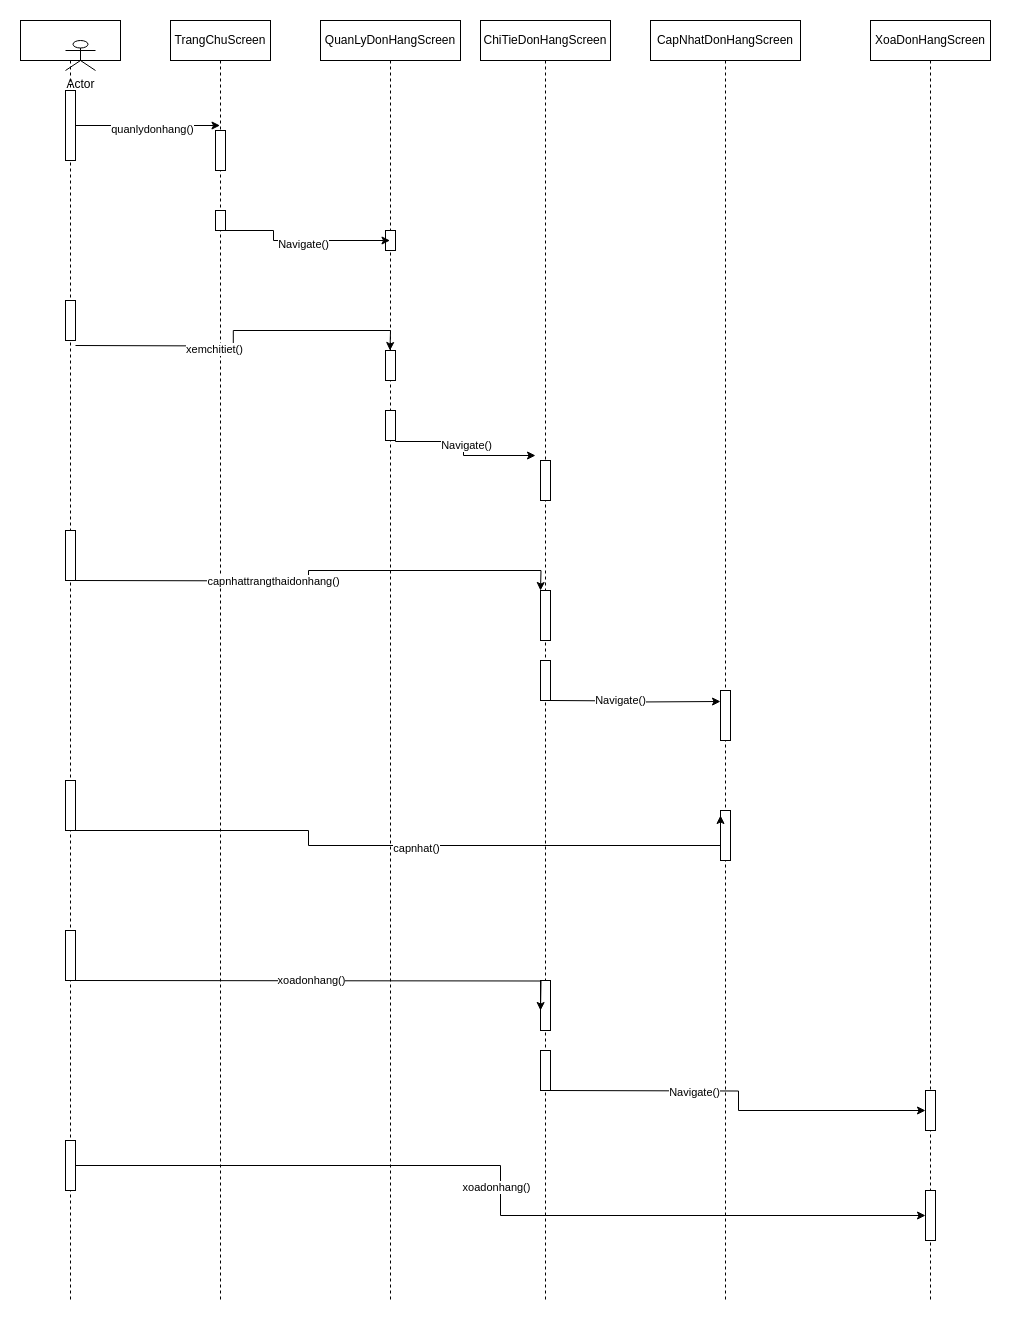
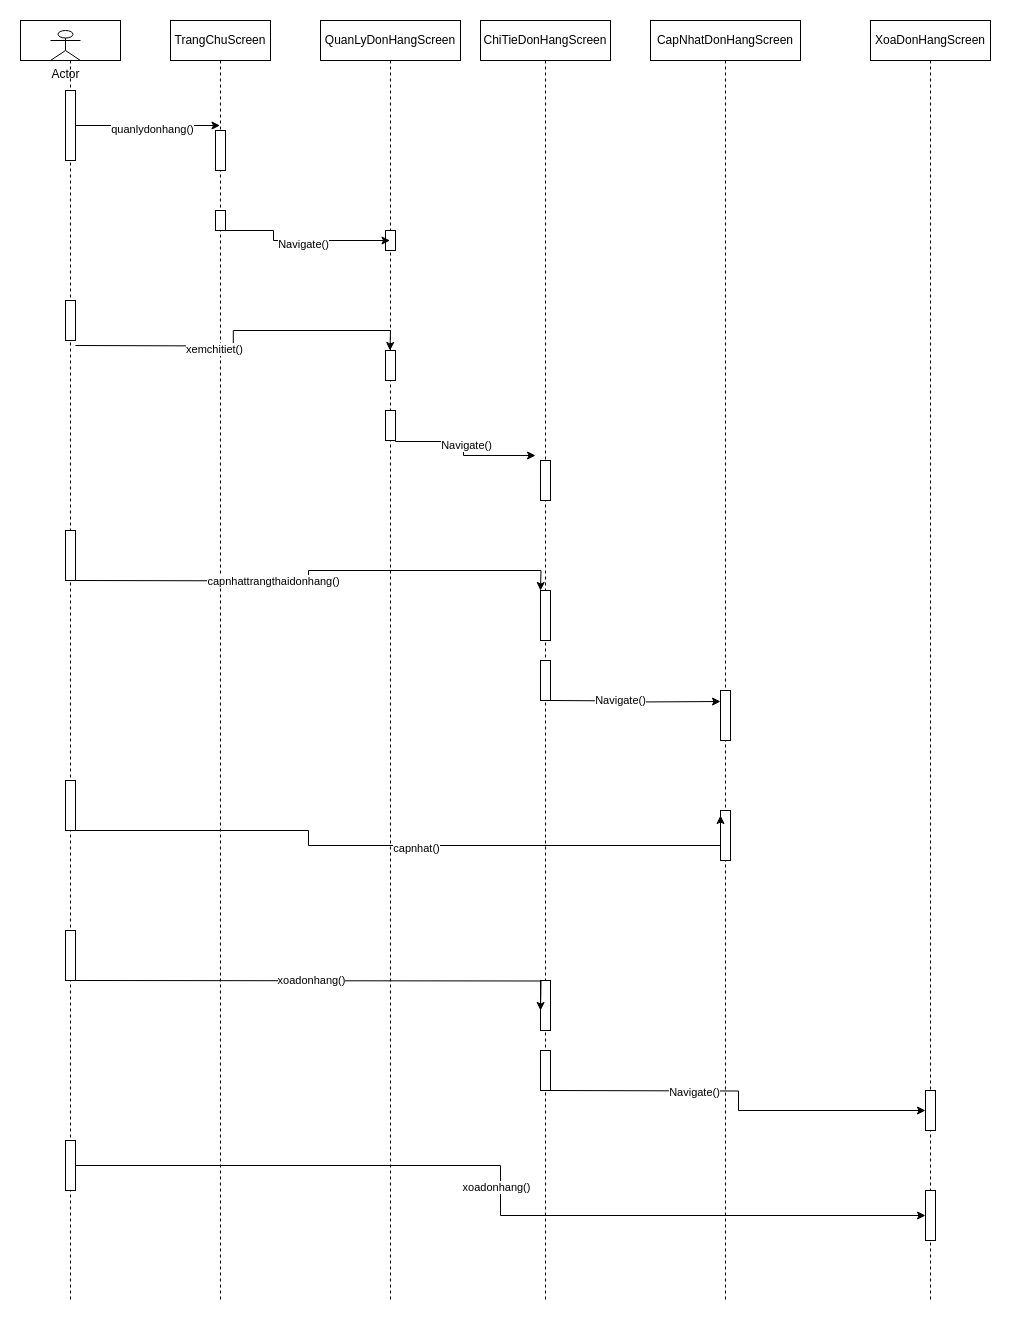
  <mxCell id="0" />
  <mxCell id="1" parent="0" />
  <mxCell id="2" value="" style="shape=umlLifeline;perimeter=lifelinePerimeter;whiteSpace=wrap;html=1;container=0;dropTarget=0;collapsible=0;recursiveResize=0;outlineConnect=0;portConstraint=eastwest;newEdgeStyle={&quot;edgeStyle&quot;:&quot;elbowEdgeStyle&quot;,&quot;elbow&quot;:&quot;vertical&quot;,&quot;curved&quot;:0,&quot;rounded&quot;:0};" parent="1" vertex="1"><mxGeometry x="20" y="20" width="100" height="1280" as="geometry" /></mxCell>
  <mxCell id="3" value="" style="html=1;points=[];perimeter=orthogonalPerimeter;outlineConnect=0;targetShapes=umlLifeline;portConstraint=eastwest;newEdgeStyle={&quot;edgeStyle&quot;:&quot;elbowEdgeStyle&quot;,&quot;elbow&quot;:&quot;vertical&quot;,&quot;curved&quot;:0,&quot;rounded&quot;:0};" parent="2" vertex="1"><mxGeometry x="45" y="70" width="10" height="70" as="geometry" /></mxCell>
  <mxCell id="4" value="" style="html=1;points=[[0,0,0,0,5],[0,1,0,0,-5],[1,0,0,0,5],[1,1,0,0,-5]];perimeter=orthogonalPerimeter;outlineConnect=0;targetShapes=umlLifeline;portConstraint=eastwest;newEdgeStyle={&quot;curved&quot;:0,&quot;rounded&quot;:0};" vertex="1" parent="2"><mxGeometry x="45" y="280" width="10" height="40" as="geometry" /></mxCell>
  <mxCell id="5" value="" style="html=1;points=[[0,0,0,0,5],[0,1,0,0,-5],[1,0,0,0,5],[1,1,0,0,-5]];perimeter=orthogonalPerimeter;outlineConnect=0;targetShapes=umlLifeline;portConstraint=eastwest;newEdgeStyle={&quot;curved&quot;:0,&quot;rounded&quot;:0};" vertex="1" parent="2"><mxGeometry x="45" y="510" width="10" height="50" as="geometry" /></mxCell>
  <mxCell id="6" value="" style="html=1;points=[[0,0,0,0,5],[0,1,0,0,-5],[1,0,0,0,5],[1,1,0,0,-5]];perimeter=orthogonalPerimeter;outlineConnect=0;targetShapes=umlLifeline;portConstraint=eastwest;newEdgeStyle={&quot;curved&quot;:0,&quot;rounded&quot;:0};" vertex="1" parent="2"><mxGeometry x="45" y="760" width="10" height="50" as="geometry" /></mxCell>
  <mxCell id="7" value="" style="html=1;points=[[0,0,0,0,5],[0,1,0,0,-5],[1,0,0,0,5],[1,1,0,0,-5]];perimeter=orthogonalPerimeter;outlineConnect=0;targetShapes=umlLifeline;portConstraint=eastwest;newEdgeStyle={&quot;curved&quot;:0,&quot;rounded&quot;:0};" vertex="1" parent="2"><mxGeometry x="45" y="910" width="10" height="50" as="geometry" /></mxCell>
  <mxCell id="8" value="" style="html=1;points=[[0,0,0,0,5],[0,1,0,0,-5],[1,0,0,0,5],[1,1,0,0,-5]];perimeter=orthogonalPerimeter;outlineConnect=0;targetShapes=umlLifeline;portConstraint=eastwest;newEdgeStyle={&quot;curved&quot;:0,&quot;rounded&quot;:0};" vertex="1" parent="2"><mxGeometry x="45" y="1120" width="10" height="50" as="geometry" /></mxCell>
  <mxCell id="9" value="TrangChuScreen" style="shape=umlLifeline;perimeter=lifelinePerimeter;whiteSpace=wrap;html=1;container=0;dropTarget=0;collapsible=0;recursiveResize=0;outlineConnect=0;portConstraint=eastwest;newEdgeStyle={&quot;edgeStyle&quot;:&quot;elbowEdgeStyle&quot;,&quot;elbow&quot;:&quot;vertical&quot;,&quot;curved&quot;:0,&quot;rounded&quot;:0};" parent="1" vertex="1"><mxGeometry x="170" y="20" width="100" height="1280" as="geometry" /></mxCell>
  <mxCell id="10" value="" style="html=1;points=[];perimeter=orthogonalPerimeter;outlineConnect=0;targetShapes=umlLifeline;portConstraint=eastwest;newEdgeStyle={&quot;edgeStyle&quot;:&quot;elbowEdgeStyle&quot;,&quot;elbow&quot;:&quot;vertical&quot;,&quot;curved&quot;:0,&quot;rounded&quot;:0};" parent="9" vertex="1"><mxGeometry x="45" y="110" width="10" height="40" as="geometry" /></mxCell>
  <mxCell id="11" value="" style="html=1;points=[[0,0,0,0,5],[0,1,0,0,-5],[1,0,0,0,5],[1,1,0,0,-5]];perimeter=orthogonalPerimeter;outlineConnect=0;targetShapes=umlLifeline;portConstraint=eastwest;newEdgeStyle={&quot;curved&quot;:0,&quot;rounded&quot;:0};" vertex="1" parent="9"><mxGeometry x="45" y="190" width="10" height="20" as="geometry" /></mxCell>
  <mxCell id="12" value="CapNhatDonHangScreen" style="shape=umlLifeline;perimeter=lifelinePerimeter;whiteSpace=wrap;html=1;container=0;dropTarget=0;collapsible=0;recursiveResize=0;outlineConnect=0;portConstraint=eastwest;newEdgeStyle={&quot;edgeStyle&quot;:&quot;elbowEdgeStyle&quot;,&quot;elbow&quot;:&quot;vertical&quot;,&quot;curved&quot;:0,&quot;rounded&quot;:0};" vertex="1" parent="1"><mxGeometry x="650" y="20" width="150" height="1280" as="geometry" /></mxCell>
  <mxCell id="13" value="" style="html=1;points=[[0,0,0,0,5],[0,1,0,0,-5],[1,0,0,0,5],[1,1,0,0,-5]];perimeter=orthogonalPerimeter;outlineConnect=0;targetShapes=umlLifeline;portConstraint=eastwest;newEdgeStyle={&quot;curved&quot;:0,&quot;rounded&quot;:0};" vertex="1" parent="12"><mxGeometry x="70" y="670" width="10" height="50" as="geometry" /></mxCell>
  <mxCell id="14" value="" style="html=1;points=[[0,0,0,0,5],[0,1,0,0,-5],[1,0,0,0,5],[1,1,0,0,-5]];perimeter=orthogonalPerimeter;outlineConnect=0;targetShapes=umlLifeline;portConstraint=eastwest;newEdgeStyle={&quot;curved&quot;:0,&quot;rounded&quot;:0};" vertex="1" parent="12"><mxGeometry x="70" y="790" width="10" height="50" as="geometry" /></mxCell>
  <mxCell id="15" value="ChiTieDonHangScreen" style="shape=umlLifeline;perimeter=lifelinePerimeter;whiteSpace=wrap;html=1;container=0;dropTarget=0;collapsible=0;recursiveResize=0;outlineConnect=0;portConstraint=eastwest;newEdgeStyle={&quot;edgeStyle&quot;:&quot;elbowEdgeStyle&quot;,&quot;elbow&quot;:&quot;vertical&quot;,&quot;curved&quot;:0,&quot;rounded&quot;:0};" vertex="1" parent="1"><mxGeometry x="480" y="20" width="130" height="1280" as="geometry" /></mxCell>
  <mxCell id="16" value="" style="html=1;points=[];perimeter=orthogonalPerimeter;outlineConnect=0;targetShapes=umlLifeline;portConstraint=eastwest;newEdgeStyle={&quot;edgeStyle&quot;:&quot;elbowEdgeStyle&quot;,&quot;elbow&quot;:&quot;vertical&quot;,&quot;curved&quot;:0,&quot;rounded&quot;:0};" vertex="1" parent="15"><mxGeometry x="60" y="440" width="10" height="40" as="geometry" /></mxCell>
  <mxCell id="17" value="" style="html=1;points=[[0,0,0,0,5],[0,1,0,0,-5],[1,0,0,0,5],[1,1,0,0,-5]];perimeter=orthogonalPerimeter;outlineConnect=0;targetShapes=umlLifeline;portConstraint=eastwest;newEdgeStyle={&quot;curved&quot;:0,&quot;rounded&quot;:0};" vertex="1" parent="15"><mxGeometry x="60" y="570" width="10" height="50" as="geometry" /></mxCell>
  <mxCell id="18" value="" style="html=1;points=[[0,0,0,0,5],[0,1,0,0,-5],[1,0,0,0,5],[1,1,0,0,-5]];perimeter=orthogonalPerimeter;outlineConnect=0;targetShapes=umlLifeline;portConstraint=eastwest;newEdgeStyle={&quot;curved&quot;:0,&quot;rounded&quot;:0};" vertex="1" parent="15"><mxGeometry x="60" y="640" width="10" height="40" as="geometry" /></mxCell>
  <mxCell id="19" value="" style="html=1;points=[[0,0,0,0,5],[0,1,0,0,-5],[1,0,0,0,5],[1,1,0,0,-5]];perimeter=orthogonalPerimeter;outlineConnect=0;targetShapes=umlLifeline;portConstraint=eastwest;newEdgeStyle={&quot;curved&quot;:0,&quot;rounded&quot;:0};" vertex="1" parent="15"><mxGeometry x="60" y="960" width="10" height="50" as="geometry" /></mxCell>
  <mxCell id="20" value="" style="html=1;points=[[0,0,0,0,5],[0,1,0,0,-5],[1,0,0,0,5],[1,1,0,0,-5]];perimeter=orthogonalPerimeter;outlineConnect=0;targetShapes=umlLifeline;portConstraint=eastwest;newEdgeStyle={&quot;curved&quot;:0,&quot;rounded&quot;:0};" vertex="1" parent="15"><mxGeometry x="60" y="1030" width="10" height="40" as="geometry" /></mxCell>
  <mxCell id="21" value="QuanLyDonHangScreen" style="shape=umlLifeline;perimeter=lifelinePerimeter;whiteSpace=wrap;html=1;container=0;dropTarget=0;collapsible=0;recursiveResize=0;outlineConnect=0;portConstraint=eastwest;newEdgeStyle={&quot;edgeStyle&quot;:&quot;elbowEdgeStyle&quot;,&quot;elbow&quot;:&quot;vertical&quot;,&quot;curved&quot;:0,&quot;rounded&quot;:0};" vertex="1" parent="1"><mxGeometry x="320" y="20" width="140" height="1280" as="geometry" /></mxCell>
  <mxCell id="22" value="" style="html=1;points=[];perimeter=orthogonalPerimeter;outlineConnect=0;targetShapes=umlLifeline;portConstraint=eastwest;newEdgeStyle={&quot;edgeStyle&quot;:&quot;elbowEdgeStyle&quot;,&quot;elbow&quot;:&quot;vertical&quot;,&quot;curved&quot;:0,&quot;rounded&quot;:0};" vertex="1" parent="21"><mxGeometry x="65" y="210" width="10" height="20" as="geometry" /></mxCell>
  <mxCell id="23" value="" style="html=1;points=[[0,0,0,0,5],[0,1,0,0,-5],[1,0,0,0,5],[1,1,0,0,-5]];perimeter=orthogonalPerimeter;outlineConnect=0;targetShapes=umlLifeline;portConstraint=eastwest;newEdgeStyle={&quot;curved&quot;:0,&quot;rounded&quot;:0};" vertex="1" parent="21"><mxGeometry x="65" y="390" width="10" height="30" as="geometry" /></mxCell>
  <mxCell id="24" value="" style="html=1;points=[[0,0,0,0,5],[0,1,0,0,-5],[1,0,0,0,5],[1,1,0,0,-5]];perimeter=orthogonalPerimeter;outlineConnect=0;targetShapes=umlLifeline;portConstraint=eastwest;newEdgeStyle={&quot;curved&quot;:0,&quot;rounded&quot;:0};" vertex="1" parent="21"><mxGeometry x="65" y="330" width="10" height="30" as="geometry" /></mxCell>
- <mxCell id="25" value="Actor" style="shape=umlActor;verticalLabelPosition=bottom;verticalAlign=top;html=1;outlineConnect=0;" vertex="1" parent="1"><mxGeometry x="65" y="40" width="30" height="30" as="geometry" /></mxCell>
+ <mxCell id="25" value="Actor" style="shape=umlActor;verticalLabelPosition=bottom;verticalAlign=top;html=1;outlineConnect=0;" vertex="1" parent="1"><mxGeometry x="50" y="30" width="30" height="30" as="geometry" /></mxCell>
  <mxCell id="26" value="XoaDonHangScreen" style="shape=umlLifeline;perimeter=lifelinePerimeter;whiteSpace=wrap;html=1;container=0;dropTarget=0;collapsible=0;recursiveResize=0;outlineConnect=0;portConstraint=eastwest;newEdgeStyle={&quot;edgeStyle&quot;:&quot;elbowEdgeStyle&quot;,&quot;elbow&quot;:&quot;vertical&quot;,&quot;curved&quot;:0,&quot;rounded&quot;:0};" vertex="1" parent="1"><mxGeometry x="870" y="20" width="120" height="1280" as="geometry" /></mxCell>
  <mxCell id="27" value="" style="html=1;points=[];perimeter=orthogonalPerimeter;outlineConnect=0;targetShapes=umlLifeline;portConstraint=eastwest;newEdgeStyle={&quot;edgeStyle&quot;:&quot;elbowEdgeStyle&quot;,&quot;elbow&quot;:&quot;vertical&quot;,&quot;curved&quot;:0,&quot;rounded&quot;:0};" vertex="1" parent="26"><mxGeometry x="55" y="1070" width="10" height="40" as="geometry" /></mxCell>
  <mxCell id="28" value="" style="html=1;points=[[0,0,0,0,5],[0,1,0,0,-5],[1,0,0,0,5],[1,1,0,0,-5]];perimeter=orthogonalPerimeter;outlineConnect=0;targetShapes=umlLifeline;portConstraint=eastwest;newEdgeStyle={&quot;curved&quot;:0,&quot;rounded&quot;:0};" vertex="1" parent="26"><mxGeometry x="55" y="1170" width="10" height="50" as="geometry" /></mxCell>
  <mxCell id="29" style="edgeStyle=elbowEdgeStyle;rounded=0;orthogonalLoop=1;jettySize=auto;html=1;elbow=vertical;curved=0;" edge="1" parent="1" source="3" target="9"><mxGeometry relative="1" as="geometry" /></mxCell>
  <mxCell id="30" value="quanlydonhang()" style="edgeLabel;html=1;align=center;verticalAlign=middle;resizable=0;points=[];" vertex="1" connectable="0" parent="29"><mxGeometry x="0.052" y="-3" relative="1" as="geometry"><mxPoint as="offset" /></mxGeometry></mxCell>
  <mxCell id="31" style="edgeStyle=orthogonalEdgeStyle;rounded=0;orthogonalLoop=1;jettySize=auto;html=1;curved=0;" edge="1" parent="1" source="11" target="21"><mxGeometry relative="1" as="geometry"><Array as="points"><mxPoint x="273" y="230" /><mxPoint x="273" y="240" /></Array></mxGeometry></mxCell>
  <mxCell id="32" value="Navigate()" style="edgeLabel;html=1;align=center;verticalAlign=middle;resizable=0;points=[];" vertex="1" connectable="0" parent="31"><mxGeometry x="-0.003" y="-3" relative="1" as="geometry"><mxPoint as="offset" /></mxGeometry></mxCell>
  <mxCell id="33" style="edgeStyle=orthogonalEdgeStyle;rounded=0;orthogonalLoop=1;jettySize=auto;html=1;curved=0;" edge="1" parent="1"><mxGeometry relative="1" as="geometry"><mxPoint x="390" y="440" as="sourcePoint" /><mxPoint x="535" y="455" as="targetPoint" /><Array as="points"><mxPoint x="395" y="440" /><mxPoint x="395" y="441" /><mxPoint x="463" y="441" /><mxPoint x="463" y="455" /></Array></mxGeometry></mxCell>
  <mxCell id="34" value="Navigate()" style="edgeLabel;html=1;align=center;verticalAlign=middle;resizable=0;points=[];" vertex="1" connectable="0" parent="33"><mxGeometry x="-0.032" y="2" relative="1" as="geometry"><mxPoint as="offset" /></mxGeometry></mxCell>
  <mxCell id="35" style="edgeStyle=orthogonalEdgeStyle;rounded=0;orthogonalLoop=1;jettySize=auto;html=1;curved=0;" edge="1" parent="1"><mxGeometry relative="1" as="geometry"><mxPoint x="75" y="345" as="sourcePoint" /><mxPoint x="389.5" y="350" as="targetPoint" /></mxGeometry></mxCell>
  <mxCell id="36" value="xemchitiet()" style="edgeLabel;html=1;align=center;verticalAlign=middle;resizable=0;points=[];" vertex="1" connectable="0" parent="35"><mxGeometry x="-0.208" y="-3" relative="1" as="geometry"><mxPoint as="offset" /></mxGeometry></mxCell>
  <mxCell id="37" style="edgeStyle=orthogonalEdgeStyle;rounded=0;orthogonalLoop=1;jettySize=auto;html=1;curved=0;" edge="1" parent="1"><mxGeometry relative="1" as="geometry"><mxPoint x="75" y="580" as="sourcePoint" /><mxPoint x="540" y="590" as="targetPoint" /></mxGeometry></mxCell>
  <mxCell id="38" value="capnhattrangthaidonhang()" style="edgeLabel;html=1;align=center;verticalAlign=middle;resizable=0;points=[];" vertex="1" connectable="0" parent="37"><mxGeometry x="-0.202" relative="1" as="geometry"><mxPoint as="offset" /></mxGeometry></mxCell>
  <mxCell id="39" style="edgeStyle=orthogonalEdgeStyle;rounded=0;orthogonalLoop=1;jettySize=auto;html=1;curved=0;" edge="1" parent="1"><mxGeometry relative="1" as="geometry"><mxPoint x="550" y="700" as="sourcePoint" /><mxPoint x="720" y="701" as="targetPoint" /></mxGeometry></mxCell>
  <mxCell id="40" value="Navigate()" style="edgeLabel;html=1;align=center;verticalAlign=middle;resizable=0;points=[];" vertex="1" connectable="0" parent="39"><mxGeometry x="-0.193" y="1" relative="1" as="geometry"><mxPoint as="offset" /></mxGeometry></mxCell>
  <mxCell id="41" style="edgeStyle=orthogonalEdgeStyle;rounded=0;orthogonalLoop=1;jettySize=auto;html=1;curved=0;entryX=0;entryY=0;entryDx=0;entryDy=5;entryPerimeter=0;" edge="1" parent="1" source="6" target="14"><mxGeometry relative="1" as="geometry"><Array as="points"><mxPoint x="308" y="830" /><mxPoint x="308" y="845" /></Array></mxGeometry></mxCell>
  <mxCell id="42" value="capnhat()" style="edgeLabel;html=1;align=center;verticalAlign=middle;resizable=0;points=[];" vertex="1" connectable="0" parent="41"><mxGeometry x="0.033" y="-2" relative="1" as="geometry"><mxPoint x="-1" as="offset" /></mxGeometry></mxCell>
  <mxCell id="43" style="edgeStyle=orthogonalEdgeStyle;rounded=0;orthogonalLoop=1;jettySize=auto;html=1;curved=0;entryX=0;entryY=0;entryDx=0;entryDy=5;entryPerimeter=0;" edge="1" parent="1"><mxGeometry relative="1" as="geometry"><mxPoint x="75" y="980" as="sourcePoint" /><mxPoint x="540" y="1010" as="targetPoint" /></mxGeometry></mxCell>
  <mxCell id="44" value="xoadonhang()" style="edgeLabel;html=1;align=center;verticalAlign=middle;resizable=0;points=[];" vertex="1" connectable="0" parent="43"><mxGeometry x="-0.051" y="1" relative="1" as="geometry"><mxPoint as="offset" /></mxGeometry></mxCell>
  <mxCell id="45" style="edgeStyle=orthogonalEdgeStyle;rounded=0;orthogonalLoop=1;jettySize=auto;html=1;curved=0;" edge="1" parent="1" target="27"><mxGeometry relative="1" as="geometry"><mxPoint x="550" y="1090" as="sourcePoint" /><mxPoint x="915" y="1130" as="targetPoint" /></mxGeometry></mxCell>
  <mxCell id="46" value="Navigate()" style="edgeLabel;html=1;align=center;verticalAlign=middle;resizable=0;points=[];" vertex="1" connectable="0" parent="45"><mxGeometry x="-0.269" y="-1" relative="1" as="geometry"><mxPoint as="offset" /></mxGeometry></mxCell>
  <mxCell id="47" style="edgeStyle=orthogonalEdgeStyle;rounded=0;orthogonalLoop=1;jettySize=auto;html=1;curved=0;" edge="1" parent="1" source="8" target="28"><mxGeometry relative="1" as="geometry" /></mxCell>
  <mxCell id="48" value="xoadonhang()" style="edgeLabel;html=1;align=center;verticalAlign=middle;resizable=0;points=[];" vertex="1" connectable="0" parent="47"><mxGeometry x="-0.009" y="-5" relative="1" as="geometry"><mxPoint as="offset" /></mxGeometry></mxCell>
